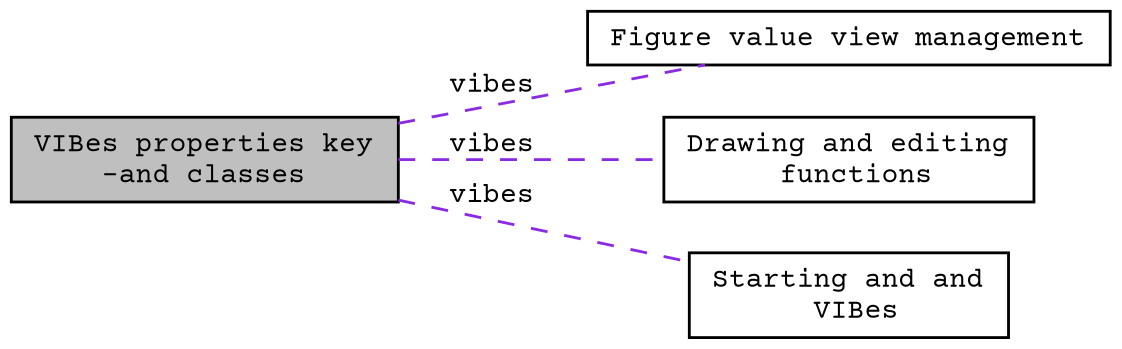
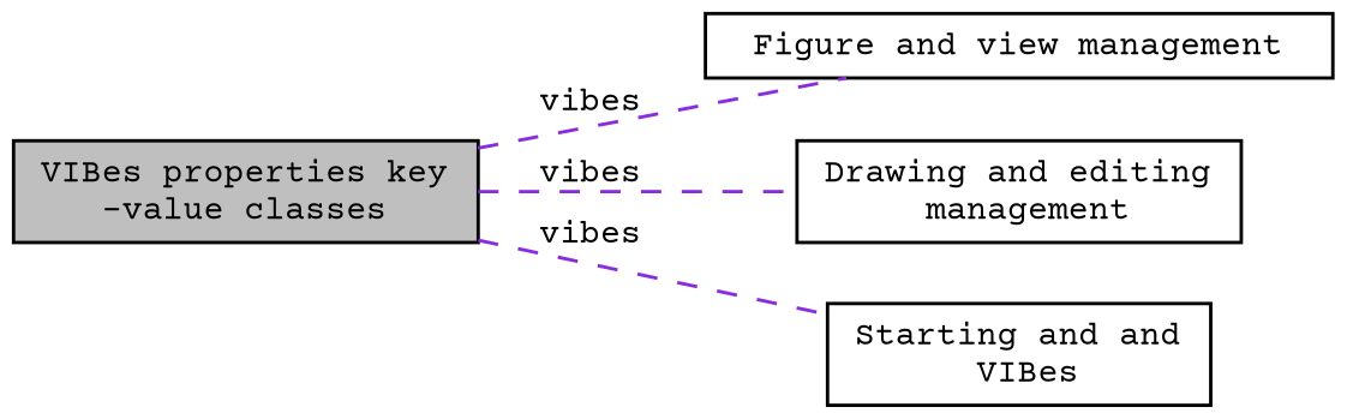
  digraph {
    fontname="Courier Prime"
    rankdir=LR
    node [color=black fillcolor=white fontname="Courier Prime" fontsize=10 shape=box style=filled]
    edge [color=blueviolet dir=none fontname="Courier Prime" fontsize=10 labelfontname=Helvetica labelfontsize=10 shape=plaintext style=dashed]
-   n1 [height=0.2 label="Figure value view management" width=0.4]
-   n2 [fillcolor=grey75 fontcolor=black height=0.2 label="VIBes properties key\l-and classes" width=0.4]
-   n3 [height=0.2 label="Drawing and editing\l functions" width=0.4]
+   n1 [height=0.2 label="Figure and view management" width=0.4]
+   n2 [fillcolor=grey75 fontcolor=black height=0.2 label="VIBes properties key\l-value classes" width=0.4]
+   n3 [height=0.2 label="Drawing and editing\l management" width=0.4]
    n4 [height=0.2 label="Starting and and\l VIBes" width=0.4]
    n2 -> n1 [label=vibes]
    n2 -> n3 [label=vibes]
    n2 -> n4 [label=vibes]
  }
